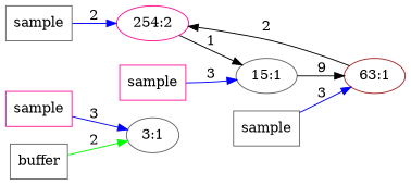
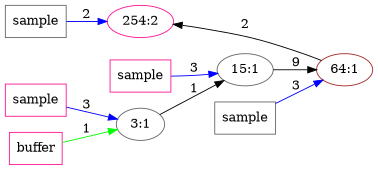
  digraph {
    rankdir=LR
    node [color=gray40 shape=box]
    edge [color=blue]
    n1 [label=sample]
    n2 [color=deeppink label="254:2" shape=""]
-   n3 [color=brown label="63:1" shape=""]
+   n3 [color=brown label="64:1" shape=""]
    n4 [label=sample]
    n5 [label="15:1" shape=""]
    n6 [color=deeppink label=sample]
    n7 [label="3:1" shape=""]
    n8 [color=deeppink label=sample]
-   n9 [label=buffer]
+   n9 [color=deeppink label=buffer]
    n1 -> n2 [label=2]
    n3 -> n2 [color=black label=2]
    n4 -> n3 [label=3]
    n5 -> n3 [color=black label=9]
    n6 -> n5 [label=3]
-   n2 -> n5 [color=black label=1]
+   n7 -> n5 [color=black label=1]
    n8 -> n7 [label=3]
-   n9 -> n7 [color=green label=2]
+   n9 -> n7 [color=green label=1]
  }
